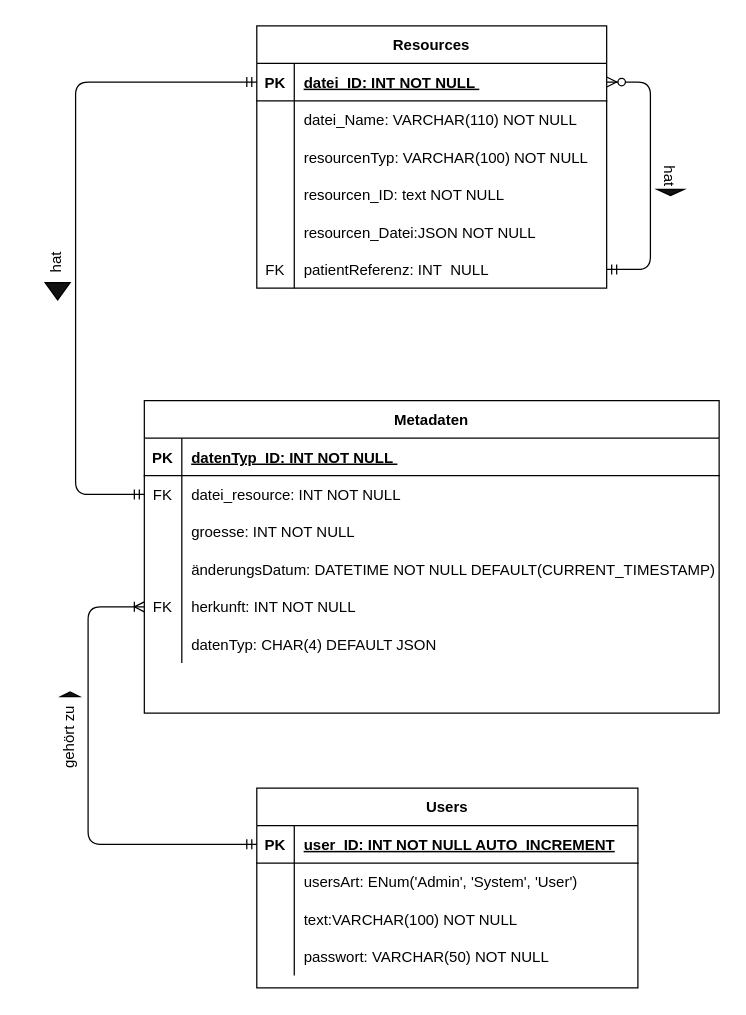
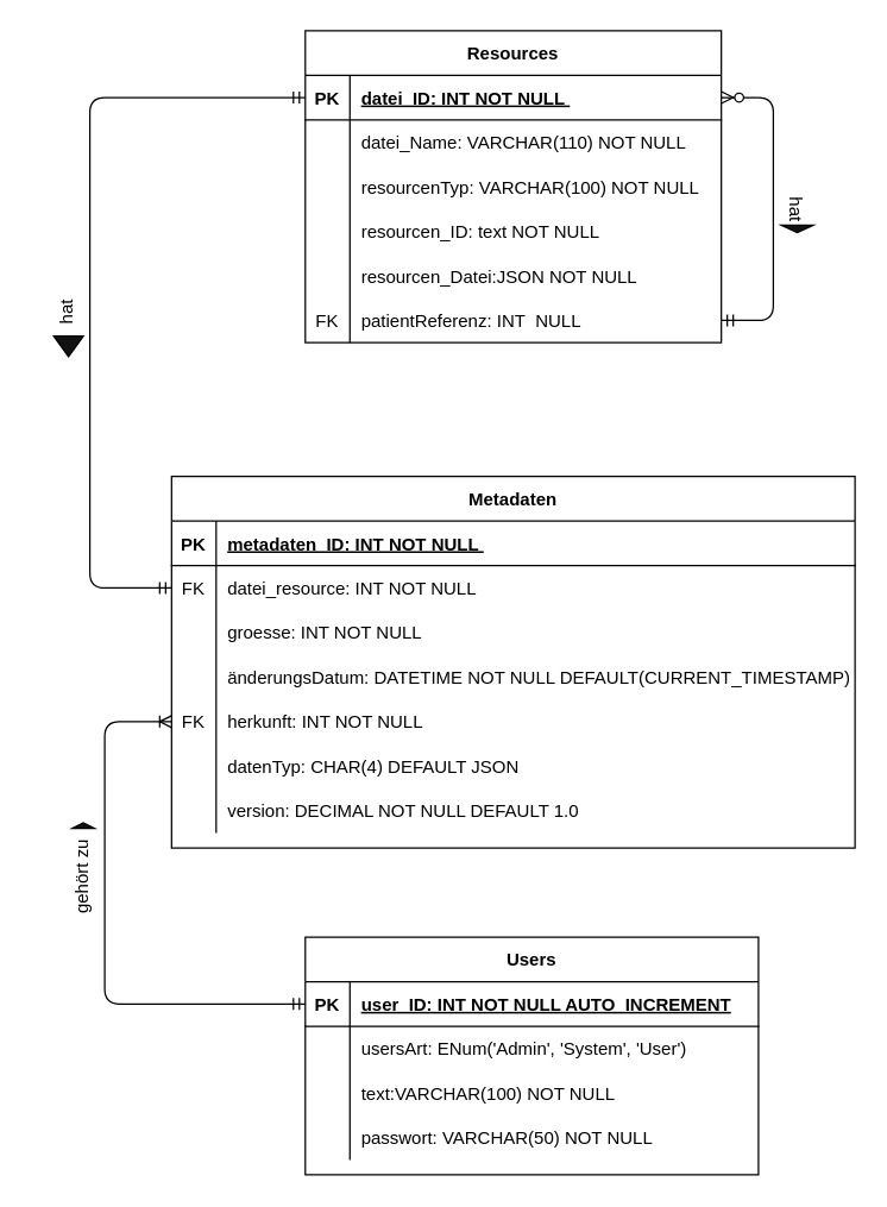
  <mxCell id="0" />
  <mxCell id="1" parent="0" />
  <mxCell id="2" value="Metadaten" style="shape=table;startSize=30;container=1;collapsible=1;childLayout=tableLayout;fixedRows=1;rowLines=0;fontStyle=1;align=center;resizeLast=1;" parent="1" vertex="1"><mxGeometry x="115" y="320" width="460" height="250" as="geometry" /></mxCell>
  <mxCell id="3" value="" style="shape=partialRectangle;collapsible=0;dropTarget=0;pointerEvents=0;fillColor=none;points=[[0,0.5],[1,0.5]];portConstraint=eastwest;top=0;left=0;right=0;bottom=1;" parent="2" vertex="1"><mxGeometry y="30" width="460" height="30" as="geometry" /></mxCell>
  <mxCell id="4" value="PK" style="shape=partialRectangle;overflow=hidden;connectable=0;fillColor=none;top=0;left=0;bottom=0;right=0;fontStyle=1;" parent="3" vertex="1"><mxGeometry width="30" height="30" as="geometry" /></mxCell>
- <mxCell id="5" value="datenTyp_ID: INT NOT NULL " style="shape=partialRectangle;overflow=hidden;connectable=0;fillColor=none;top=0;left=0;bottom=0;right=0;align=left;spacingLeft=6;fontStyle=5;" parent="3" vertex="1"><mxGeometry x="30" width="430" height="30" as="geometry" /></mxCell>
+ <mxCell id="5" value="metadaten_ID: INT NOT NULL " style="shape=partialRectangle;overflow=hidden;connectable=0;fillColor=none;top=0;left=0;bottom=0;right=0;align=left;spacingLeft=6;fontStyle=5;" parent="3" vertex="1"><mxGeometry x="30" width="430" height="30" as="geometry" /></mxCell>
  <mxCell id="6" value="" style="shape=partialRectangle;collapsible=0;dropTarget=0;pointerEvents=0;fillColor=none;points=[[0,0.5],[1,0.5]];portConstraint=eastwest;top=0;left=0;right=0;bottom=0;" parent="2" vertex="1"><mxGeometry y="60" width="460" height="30" as="geometry" /></mxCell>
  <mxCell id="7" value="FK" style="shape=partialRectangle;overflow=hidden;connectable=0;fillColor=none;top=0;left=0;bottom=0;right=0;" parent="6" vertex="1"><mxGeometry width="30" height="30" as="geometry" /></mxCell>
  <mxCell id="8" value="datei_resource: INT NOT NULL" style="shape=partialRectangle;overflow=hidden;connectable=0;fillColor=none;top=0;left=0;bottom=0;right=0;align=left;spacingLeft=6;" parent="6" vertex="1"><mxGeometry x="30" width="430" height="30" as="geometry" /></mxCell>
  <mxCell id="9" value="" style="shape=partialRectangle;collapsible=0;dropTarget=0;pointerEvents=0;fillColor=none;points=[[0,0.5],[1,0.5]];portConstraint=eastwest;top=0;left=0;right=0;bottom=0;" parent="2" vertex="1"><mxGeometry y="90" width="460" height="30" as="geometry" /></mxCell>
  <mxCell id="10" value="" style="shape=partialRectangle;overflow=hidden;connectable=0;fillColor=none;top=0;left=0;bottom=0;right=0;" parent="9" vertex="1"><mxGeometry width="30" height="30" as="geometry" /></mxCell>
  <mxCell id="11" value="groesse: INT NOT NULL" style="shape=partialRectangle;overflow=hidden;connectable=0;fillColor=none;top=0;left=0;bottom=0;right=0;align=left;spacingLeft=6;" parent="9" vertex="1"><mxGeometry x="30" width="430" height="30" as="geometry" /></mxCell>
  <mxCell id="12" value="" style="shape=partialRectangle;collapsible=0;dropTarget=0;pointerEvents=0;fillColor=none;points=[[0,0.5],[1,0.5]];portConstraint=eastwest;top=0;left=0;right=0;bottom=0;" parent="2" vertex="1"><mxGeometry y="120" width="460" height="30" as="geometry" /></mxCell>
  <mxCell id="13" value="" style="shape=partialRectangle;overflow=hidden;connectable=0;fillColor=none;top=0;left=0;bottom=0;right=0;" parent="12" vertex="1"><mxGeometry width="30" height="30" as="geometry" /></mxCell>
  <mxCell id="14" value="änderungsDatum: DATETIME NOT NULL DEFAULT(CURRENT_TIMESTAMP)" style="shape=partialRectangle;overflow=hidden;connectable=0;fillColor=none;top=0;left=0;bottom=0;right=0;align=left;spacingLeft=6;" parent="12" vertex="1"><mxGeometry x="30" width="430" height="30" as="geometry" /></mxCell>
  <mxCell id="15" value="" style="shape=partialRectangle;collapsible=0;dropTarget=0;pointerEvents=0;fillColor=none;points=[[0,0.5],[1,0.5]];portConstraint=eastwest;top=0;left=0;right=0;bottom=0;" parent="2" vertex="1"><mxGeometry y="150" width="460" height="30" as="geometry" /></mxCell>
  <mxCell id="16" value="FK" style="shape=partialRectangle;overflow=hidden;connectable=0;fillColor=none;top=0;left=0;bottom=0;right=0;" parent="15" vertex="1"><mxGeometry width="30" height="30" as="geometry" /></mxCell>
  <mxCell id="17" value="herkunft: INT NOT NULL" style="shape=partialRectangle;overflow=hidden;connectable=0;fillColor=none;top=0;left=0;bottom=0;right=0;align=left;spacingLeft=6;" parent="15" vertex="1"><mxGeometry x="30" width="430" height="30" as="geometry" /></mxCell>
  <mxCell id="18" value="" style="shape=partialRectangle;collapsible=0;dropTarget=0;pointerEvents=0;fillColor=none;points=[[0,0.5],[1,0.5]];portConstraint=eastwest;top=0;left=0;right=0;bottom=0;" parent="2" vertex="1"><mxGeometry y="180" width="460" height="30" as="geometry" /></mxCell>
  <mxCell id="19" value="" style="shape=partialRectangle;overflow=hidden;connectable=0;fillColor=none;top=0;left=0;bottom=0;right=0;" parent="18" vertex="1"><mxGeometry width="30" height="30" as="geometry" /></mxCell>
  <mxCell id="20" value="datenTyp: CHAR(4) DEFAULT JSON" style="shape=partialRectangle;overflow=hidden;connectable=0;fillColor=none;top=0;left=0;bottom=0;right=0;align=left;spacingLeft=6;" parent="18" vertex="1"><mxGeometry x="30" width="430" height="30" as="geometry" /></mxCell>
  <mxCell id="21" value="" style="shape=partialRectangle;collapsible=0;dropTarget=0;pointerEvents=0;fillColor=none;points=[[0,0.5],[1,0.5]];portConstraint=eastwest;top=0;left=0;right=0;bottom=0;" parent="2" vertex="1"><mxGeometry y="210" width="460" height="30" as="geometry" /></mxCell>
  <mxCell id="22" value="" style="shape=partialRectangle;overflow=hidden;connectable=0;fillColor=none;top=0;left=0;bottom=0;right=0;" parent="21" vertex="1"><mxGeometry width="30" height="30" as="geometry" /></mxCell>
+ <mxCell id="23" value="version: DECIMAL NOT NULL DEFAULT 1.0" style="shape=partialRectangle;overflow=hidden;connectable=0;fillColor=none;top=0;left=0;bottom=0;right=0;align=left;spacingLeft=6;" parent="21" vertex="1"><mxGeometry x="30" width="430" height="30" as="geometry" /></mxCell>
  <mxCell id="24" value="Users" style="shape=table;startSize=30;container=1;collapsible=1;childLayout=tableLayout;fixedRows=1;rowLines=0;fontStyle=1;align=center;resizeLast=1;" parent="1" vertex="1"><mxGeometry x="205" y="630" width="305" height="160" as="geometry" /></mxCell>
  <mxCell id="25" value="" style="shape=partialRectangle;collapsible=0;dropTarget=0;pointerEvents=0;fillColor=none;points=[[0,0.5],[1,0.5]];portConstraint=eastwest;top=0;left=0;right=0;bottom=1;" parent="24" vertex="1"><mxGeometry y="30" width="305" height="30" as="geometry" /></mxCell>
  <mxCell id="26" value="PK" style="shape=partialRectangle;overflow=hidden;connectable=0;fillColor=none;top=0;left=0;bottom=0;right=0;fontStyle=1;" parent="25" vertex="1"><mxGeometry width="30" height="30" as="geometry" /></mxCell>
  <mxCell id="27" value="user_ID: INT NOT NULL AUTO_INCREMENT" style="shape=partialRectangle;overflow=hidden;connectable=0;fillColor=none;top=0;left=0;bottom=0;right=0;align=left;spacingLeft=6;fontStyle=5;" parent="25" vertex="1"><mxGeometry x="30" width="275" height="30" as="geometry" /></mxCell>
  <mxCell id="28" value="" style="shape=partialRectangle;collapsible=0;dropTarget=0;pointerEvents=0;fillColor=none;points=[[0,0.5],[1,0.5]];portConstraint=eastwest;top=0;left=0;right=0;bottom=0;" parent="24" vertex="1"><mxGeometry y="60" width="305" height="30" as="geometry" /></mxCell>
  <mxCell id="29" value="" style="shape=partialRectangle;overflow=hidden;connectable=0;fillColor=none;top=0;left=0;bottom=0;right=0;" parent="28" vertex="1"><mxGeometry width="30" height="30" as="geometry" /></mxCell>
  <mxCell id="30" value="usersArt: ENum('Admin', 'System', 'User') " style="shape=partialRectangle;overflow=hidden;connectable=0;fillColor=none;top=0;left=0;bottom=0;right=0;align=left;spacingLeft=6;" parent="28" vertex="1"><mxGeometry x="30" width="275" height="30" as="geometry" /></mxCell>
  <mxCell id="31" value="" style="shape=partialRectangle;collapsible=0;dropTarget=0;pointerEvents=0;fillColor=none;points=[[0,0.5],[1,0.5]];portConstraint=eastwest;top=0;left=0;right=0;bottom=0;" parent="24" vertex="1"><mxGeometry y="90" width="305" height="30" as="geometry" /></mxCell>
  <mxCell id="32" value="" style="shape=partialRectangle;overflow=hidden;connectable=0;fillColor=none;top=0;left=0;bottom=0;right=0;" parent="31" vertex="1"><mxGeometry width="30" height="30" as="geometry" /></mxCell>
  <mxCell id="33" value="text:VARCHAR(100) NOT NULL" style="shape=partialRectangle;overflow=hidden;connectable=0;fillColor=none;top=0;left=0;bottom=0;right=0;align=left;spacingLeft=6;" parent="31" vertex="1"><mxGeometry x="30" width="275" height="30" as="geometry" /></mxCell>
  <mxCell id="34" value="" style="shape=partialRectangle;collapsible=0;dropTarget=0;pointerEvents=0;fillColor=none;points=[[0,0.5],[1,0.5]];portConstraint=eastwest;top=0;left=0;right=0;bottom=0;" parent="24" vertex="1"><mxGeometry y="120" width="305" height="30" as="geometry" /></mxCell>
  <mxCell id="35" value="" style="shape=partialRectangle;overflow=hidden;connectable=0;fillColor=none;top=0;left=0;bottom=0;right=0;" parent="34" vertex="1"><mxGeometry width="30" height="30" as="geometry" /></mxCell>
  <mxCell id="36" value="passwort: VARCHAR(50) NOT NULL" style="shape=partialRectangle;overflow=hidden;connectable=0;fillColor=none;top=0;left=0;bottom=0;right=0;align=left;spacingLeft=6;" parent="34" vertex="1"><mxGeometry x="30" width="275" height="30" as="geometry" /></mxCell>
  <mxCell id="37" value="Resources" style="shape=table;startSize=30;container=1;collapsible=1;childLayout=tableLayout;fixedRows=1;rowLines=0;fontStyle=1;align=center;resizeLast=1;" parent="1" vertex="1"><mxGeometry x="205" y="20" width="280" height="210" as="geometry" /></mxCell>
  <mxCell id="38" value="" style="shape=partialRectangle;collapsible=0;dropTarget=0;pointerEvents=0;fillColor=none;points=[[0,0.5],[1,0.5]];portConstraint=eastwest;top=0;left=0;right=0;bottom=1;" parent="37" vertex="1"><mxGeometry y="30" width="280" height="30" as="geometry" /></mxCell>
  <mxCell id="39" value="PK" style="shape=partialRectangle;overflow=hidden;connectable=0;fillColor=none;top=0;left=0;bottom=0;right=0;fontStyle=1;" parent="38" vertex="1"><mxGeometry width="30" height="30" as="geometry" /></mxCell>
  <mxCell id="40" value="datei_ID: INT NOT NULL " style="shape=partialRectangle;overflow=hidden;connectable=0;fillColor=none;top=0;left=0;bottom=0;right=0;align=left;spacingLeft=6;fontStyle=5;" parent="38" vertex="1"><mxGeometry x="30" width="250" height="30" as="geometry" /></mxCell>
  <mxCell id="41" value="" style="shape=partialRectangle;collapsible=0;dropTarget=0;pointerEvents=0;fillColor=none;points=[[0,0.5],[1,0.5]];portConstraint=eastwest;top=0;left=0;right=0;bottom=0;" parent="37" vertex="1"><mxGeometry y="60" width="280" height="30" as="geometry" /></mxCell>
  <mxCell id="42" value="" style="shape=partialRectangle;overflow=hidden;connectable=0;fillColor=none;top=0;left=0;bottom=0;right=0;" parent="41" vertex="1"><mxGeometry width="30" height="30" as="geometry" /></mxCell>
  <mxCell id="43" value="datei_Name: VARCHAR(110) NOT NULL" style="shape=partialRectangle;overflow=hidden;connectable=0;fillColor=none;top=0;left=0;bottom=0;right=0;align=left;spacingLeft=6;" parent="41" vertex="1"><mxGeometry x="30" width="250" height="30" as="geometry" /></mxCell>
  <mxCell id="44" value="" style="shape=partialRectangle;collapsible=0;dropTarget=0;pointerEvents=0;fillColor=none;points=[[0,0.5],[1,0.5]];portConstraint=eastwest;top=0;left=0;right=0;bottom=0;" parent="37" vertex="1"><mxGeometry y="90" width="280" height="30" as="geometry" /></mxCell>
  <mxCell id="45" value="" style="shape=partialRectangle;overflow=hidden;connectable=0;fillColor=none;top=0;left=0;bottom=0;right=0;" parent="44" vertex="1"><mxGeometry width="30" height="30" as="geometry" /></mxCell>
  <mxCell id="46" value="resourcenTyp: VARCHAR(100) NOT NULL" style="shape=partialRectangle;overflow=hidden;connectable=0;fillColor=none;top=0;left=0;bottom=0;right=0;align=left;spacingLeft=6;" parent="44" vertex="1"><mxGeometry x="30" width="250" height="30" as="geometry" /></mxCell>
  <mxCell id="47" value="" style="shape=partialRectangle;collapsible=0;dropTarget=0;pointerEvents=0;fillColor=none;points=[[0,0.5],[1,0.5]];portConstraint=eastwest;top=0;left=0;right=0;bottom=0;" parent="37" vertex="1"><mxGeometry y="120" width="280" height="30" as="geometry" /></mxCell>
  <mxCell id="48" value="" style="shape=partialRectangle;overflow=hidden;connectable=0;fillColor=none;top=0;left=0;bottom=0;right=0;" parent="47" vertex="1"><mxGeometry width="30" height="30" as="geometry" /></mxCell>
  <mxCell id="49" value="resourcen_ID: text NOT NULL" style="shape=partialRectangle;overflow=hidden;connectable=0;fillColor=none;top=0;left=0;bottom=0;right=0;align=left;spacingLeft=6;" parent="47" vertex="1"><mxGeometry x="30" width="250" height="30" as="geometry" /></mxCell>
  <mxCell id="50" value="" style="shape=partialRectangle;collapsible=0;dropTarget=0;pointerEvents=0;fillColor=none;top=0;left=0;bottom=0;right=0;points=[[0,0.5],[1,0.5]];portConstraint=eastwest;" parent="37" vertex="1"><mxGeometry y="150" width="280" height="30" as="geometry" /></mxCell>
  <mxCell id="51" value="" style="shape=partialRectangle;connectable=0;fillColor=none;top=0;left=0;bottom=0;right=0;editable=1;overflow=hidden;" parent="50" vertex="1"><mxGeometry width="30" height="30" as="geometry" /></mxCell>
  <mxCell id="52" value="resourcen_Datei:JSON NOT NULL" style="shape=partialRectangle;connectable=0;fillColor=none;top=0;left=0;bottom=0;right=0;align=left;spacingLeft=6;overflow=hidden;" parent="50" vertex="1"><mxGeometry x="30" width="250" height="30" as="geometry" /></mxCell>
  <mxCell id="53" value="" style="shape=partialRectangle;collapsible=0;dropTarget=0;pointerEvents=0;fillColor=none;points=[[0,0.5],[1,0.5]];portConstraint=eastwest;top=0;left=0;right=0;bottom=0;" parent="37" vertex="1"><mxGeometry y="180" width="280" height="30" as="geometry" /></mxCell>
  <mxCell id="54" value="FK" style="shape=partialRectangle;overflow=hidden;connectable=0;fillColor=none;top=0;left=0;bottom=0;right=0;" parent="53" vertex="1"><mxGeometry width="30" height="30" as="geometry" /></mxCell>
  <mxCell id="55" value="patientReferenz: INT  NULL" style="shape=partialRectangle;overflow=hidden;connectable=0;fillColor=none;top=0;left=0;bottom=0;right=0;align=left;spacingLeft=6;" parent="53" vertex="1"><mxGeometry x="30" width="250" height="30" as="geometry" /></mxCell>
  <mxCell id="56" value="" style="edgeStyle=elbowEdgeStyle;fontSize=12;html=1;endArrow=ERzeroToMany;startArrow=ERmandOne;exitX=1;exitY=0.5;exitDx=0;exitDy=0;entryX=1;entryY=0.5;entryDx=0;entryDy=0;" parent="37" source="53" target="38" edge="1"><mxGeometry width="100" height="100" relative="1" as="geometry"><mxPoint x="355" y="190" as="sourcePoint" /><mxPoint x="415" y="190" as="targetPoint" /><Array as="points"><mxPoint x="315" y="120" /><mxPoint x="335" y="160" /><mxPoint x="315" y="120" /></Array></mxGeometry></mxCell>
  <mxCell id="57" value="" style="edgeStyle=orthogonalEdgeStyle;fontSize=12;html=1;endArrow=ERmandOne;startArrow=ERmandOne;exitX=0;exitY=0.5;exitDx=0;exitDy=0;entryX=0;entryY=0.5;entryDx=0;entryDy=0;" parent="1" source="38" target="6" edge="1"><mxGeometry width="100" height="100" relative="1" as="geometry"><mxPoint x="205" y="185" as="sourcePoint" /><mxPoint x="110" y="395" as="targetPoint" /><Array as="points"><mxPoint x="60" y="65" /><mxPoint x="60" y="395" /></Array></mxGeometry></mxCell>
  <mxCell id="58" value="hat" style="text;html=1;align=center;verticalAlign=middle;resizable=0;points=[];autosize=1;rotation=-90;" parent="1" vertex="1"><mxGeometry x="30" y="200" width="30" height="20" as="geometry" /></mxCell>
  <mxCell id="59" value="gehört zu" style="text;html=1;align=center;verticalAlign=middle;resizable=0;points=[];autosize=1;rotation=-90;" parent="1" vertex="1"><mxGeometry x="20" y="580" width="70" height="20" as="geometry" /></mxCell>
  <mxCell id="60" value="" style="triangle;whiteSpace=wrap;html=1;rotation=90;fillColor=#121212;" parent="1" vertex="1"><mxGeometry x="38.75" y="222.5" width="13.75" height="20" as="geometry" /></mxCell>
  <mxCell id="61" value="hat" style="text;html=1;align=center;verticalAlign=middle;resizable=0;points=[];autosize=1;rotation=90;" parent="1" vertex="1"><mxGeometry x="520" y="130" width="30" height="20" as="geometry" /></mxCell>
  <mxCell id="62" value="" style="triangle;whiteSpace=wrap;html=1;rotation=-90;fillColor=#121212;" parent="1" vertex="1"><mxGeometry x="53.75" y="547.5" width="3.75" height="15" as="geometry" /></mxCell>
  <mxCell id="63" value="" style="triangle;whiteSpace=wrap;html=1;rotation=-90;fillColor=#121212;direction=west;" parent="1" vertex="1"><mxGeometry x="533.6" y="142.68" width="5.01" height="21.55" as="geometry" /></mxCell>
  <mxCell id="64" value="" style="fontSize=12;html=1;endArrow=ERoneToMany;startArrow=ERmandOne;edgeStyle=elbowEdgeStyle;entryX=0;entryY=0.5;entryDx=0;entryDy=0;exitX=0;exitY=0.5;exitDx=0;exitDy=0;" parent="1" source="25" target="15" edge="1"><mxGeometry width="100" height="100" relative="1" as="geometry"><mxPoint x="50" y="690" as="sourcePoint" /><mxPoint x="70" y="420" as="targetPoint" /><Array as="points"><mxPoint x="70" y="540" /></Array></mxGeometry></mxCell>
